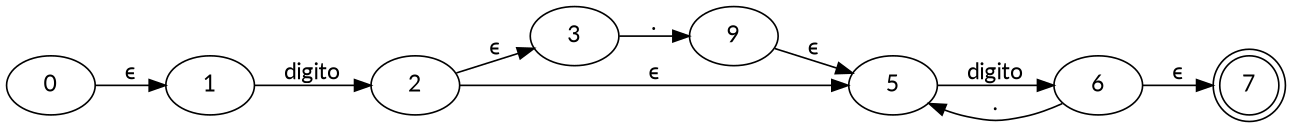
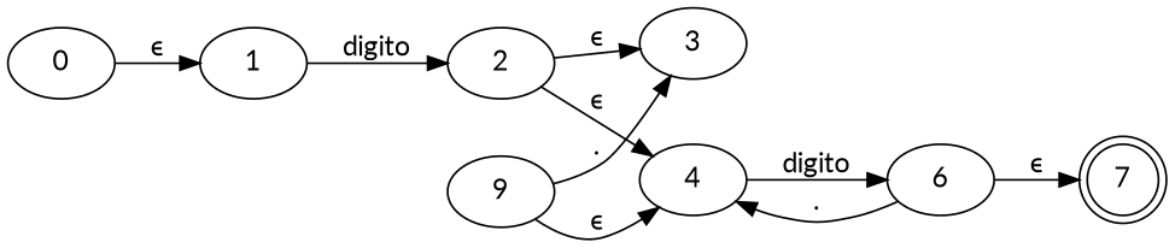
  digraph {
    fontname=Lato
    rankdir=LR
    node [fontname=Lato]
    edge [fontname=Lato]
    0
    1
    2
    3
-   5
+   5 [label=4]
    n6 [label=9]
    6
    7 [shape=doublecircle]
    0 -> 1 [label="ϵ"]
    1 -> 2 [label=digito]
    2 -> 3 [label="ϵ"]
    2 -> 5 [label="ϵ"]
-   3 -> n6 [label="."]
+   n6 -> 3 [label="."]
    5 -> 6 [label=digito]
    n6 -> 5 [label="ϵ"]
    6 -> 5 [label="."]
    6 -> 7 [label="ϵ"]
  }
